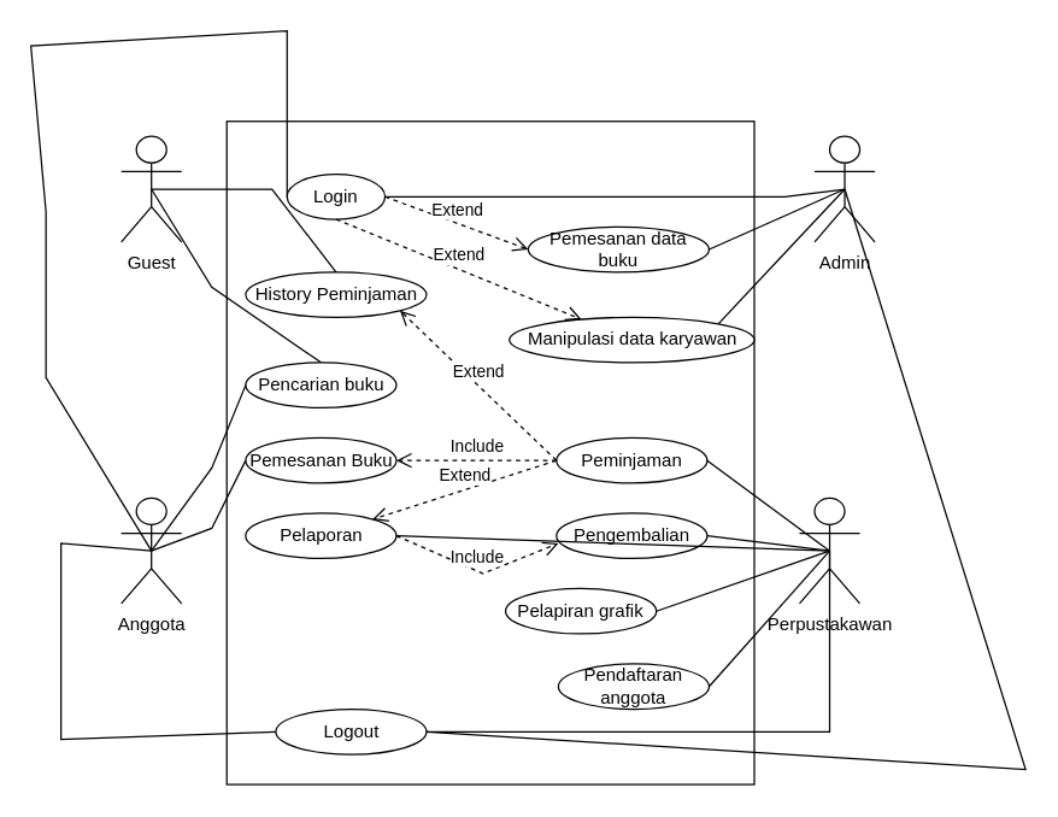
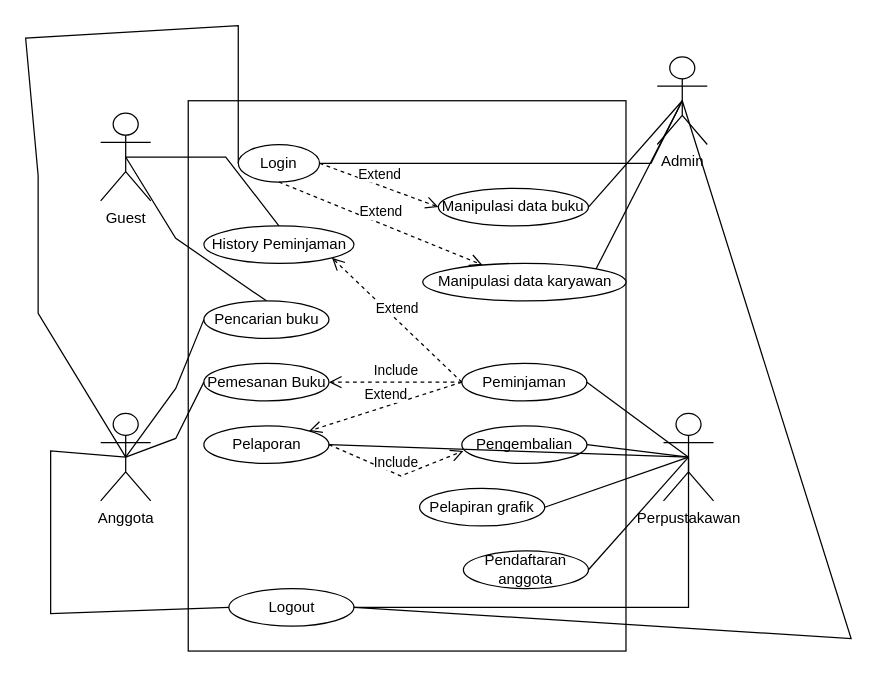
  <mxCell id="0" />
  <mxCell id="1" parent="0" />
  <mxCell id="2" value="Guest" style="shape=umlActor;verticalLabelPosition=bottom;verticalAlign=top;html=1;" vertex="1" parent="1"><mxGeometry x="80" y="90" width="40" height="70" as="geometry" /></mxCell>
  <mxCell id="3" value="&lt;div&gt;&lt;br&gt;&lt;/div&gt;" style="html=1;whiteSpace=wrap;" vertex="1" parent="1"><mxGeometry x="150" y="80" width="350" height="440" as="geometry" /></mxCell>
  <mxCell id="4" value="Login" style="ellipse;whiteSpace=wrap;html=1;" vertex="1" parent="1"><mxGeometry x="190" y="115" width="65" height="30" as="geometry" /></mxCell>
- <mxCell id="5" value="Pemesanan data buku" style="ellipse;whiteSpace=wrap;html=1;" vertex="1" parent="1"><mxGeometry x="350" y="150" width="120" height="30" as="geometry" /></mxCell>
+ <mxCell id="5" value="Manipulasi data buku" style="ellipse;whiteSpace=wrap;html=1;" vertex="1" parent="1"><mxGeometry x="350" y="150" width="120" height="30" as="geometry" /></mxCell>
  <mxCell id="6" value="History Peminjaman" style="ellipse;whiteSpace=wrap;html=1;" vertex="1" parent="1"><mxGeometry x="162.5" y="180" width="120" height="30" as="geometry" /></mxCell>
  <mxCell id="7" value="Manipulasi data karyawan" style="ellipse;whiteSpace=wrap;html=1;" vertex="1" parent="1"><mxGeometry x="337.5" y="210" width="162.5" height="30" as="geometry" /></mxCell>
  <mxCell id="8" value="Pencarian buku" style="ellipse;whiteSpace=wrap;html=1;" vertex="1" parent="1"><mxGeometry x="162.5" y="240" width="100" height="30" as="geometry" /></mxCell>
  <mxCell id="9" value="Pemesanan Buku" style="ellipse;whiteSpace=wrap;html=1;" vertex="1" parent="1"><mxGeometry x="162.5" y="290" width="100" height="30" as="geometry" /></mxCell>
  <mxCell id="10" value="Pelaporan" style="ellipse;whiteSpace=wrap;html=1;" vertex="1" parent="1"><mxGeometry x="162.5" y="340" width="100" height="30" as="geometry" /></mxCell>
  <mxCell id="11" style="edgeStyle=orthogonalEdgeStyle;rounded=0;orthogonalLoop=1;jettySize=auto;html=1;exitX=0.5;exitY=1;exitDx=0;exitDy=0;" edge="1" parent="1" source="8" target="8"><mxGeometry relative="1" as="geometry" /></mxCell>
  <mxCell id="12" value="Peminjaman" style="ellipse;whiteSpace=wrap;html=1;" vertex="1" parent="1"><mxGeometry x="368.75" y="290" width="100" height="30" as="geometry" /></mxCell>
  <mxCell id="13" value="Pengembalian" style="ellipse;whiteSpace=wrap;html=1;" vertex="1" parent="1"><mxGeometry x="368.75" y="340" width="100" height="30" as="geometry" /></mxCell>
  <mxCell id="14" value="Pelapiran grafik" style="ellipse;whiteSpace=wrap;html=1;" vertex="1" parent="1"><mxGeometry x="335" y="390" width="100" height="30" as="geometry" /></mxCell>
  <mxCell id="15" value="Pendaftaran anggota" style="ellipse;whiteSpace=wrap;html=1;" vertex="1" parent="1"><mxGeometry x="370" y="440" width="100" height="30" as="geometry" /></mxCell>
  <mxCell id="16" value="Logout" style="ellipse;whiteSpace=wrap;html=1;" vertex="1" parent="1"><mxGeometry x="182.5" y="470" width="100" height="30" as="geometry" /></mxCell>
  <mxCell id="17" value="Anggota" style="shape=umlActor;verticalLabelPosition=bottom;verticalAlign=top;html=1;" vertex="1" parent="1"><mxGeometry x="80" y="330" width="40" height="70" as="geometry" /></mxCell>
- <mxCell id="18" value="Admin" style="shape=umlActor;verticalLabelPosition=bottom;verticalAlign=top;html=1;" vertex="1" parent="1"><mxGeometry x="540" y="90" width="40" height="70" as="geometry" /></mxCell>
+ <mxCell id="18" value="Admin" style="shape=umlActor;verticalLabelPosition=bottom;verticalAlign=top;html=1;" vertex="1" parent="1"><mxGeometry x="525" y="45" width="40" height="70" as="geometry" /></mxCell>
  <mxCell id="19" value="Perpustakawan" style="shape=umlActor;verticalLabelPosition=bottom;verticalAlign=top;html=1;" vertex="1" parent="1"><mxGeometry x="530" y="330" width="40" height="70" as="geometry" /></mxCell>
  <mxCell id="20" value="" style="endArrow=none;html=1;rounded=0;entryX=0.5;entryY=0;entryDx=0;entryDy=0;exitX=0.5;exitY=0.5;exitDx=0;exitDy=0;exitPerimeter=0;" edge="1" parent="1" source="2" target="6"><mxGeometry width="50" height="50" relative="1" as="geometry"><mxPoint x="120" y="125" as="sourcePoint" /><mxPoint x="330" y="240" as="targetPoint" /><Array as="points"><mxPoint x="180" y="125" /></Array></mxGeometry></mxCell>
  <mxCell id="21" value="" style="endArrow=none;html=1;rounded=0;entryX=0.5;entryY=0;entryDx=0;entryDy=0;exitX=0.5;exitY=0.5;exitDx=0;exitDy=0;exitPerimeter=0;" edge="1" parent="1" source="2" target="8"><mxGeometry width="50" height="50" relative="1" as="geometry"><mxPoint x="120" y="130" as="sourcePoint" /><mxPoint x="233" y="190" as="targetPoint" /><Array as="points"><mxPoint x="140" y="190" /></Array></mxGeometry></mxCell>
  <mxCell id="22" value="" style="endArrow=none;html=1;rounded=0;exitX=0.5;exitY=0.5;exitDx=0;exitDy=0;exitPerimeter=0;entryX=0;entryY=0.5;entryDx=0;entryDy=0;" edge="1" parent="1" source="17" target="8"><mxGeometry width="50" height="50" relative="1" as="geometry"><mxPoint x="280" y="290" as="sourcePoint" /><mxPoint x="330" y="240" as="targetPoint" /><Array as="points"><mxPoint x="140" y="310" /></Array></mxGeometry></mxCell>
  <mxCell id="23" value="" style="endArrow=none;html=1;rounded=0;exitX=0.5;exitY=0.5;exitDx=0;exitDy=0;exitPerimeter=0;entryX=0;entryY=0.5;entryDx=0;entryDy=0;" edge="1" parent="1" source="17" target="9"><mxGeometry width="50" height="50" relative="1" as="geometry"><mxPoint x="110" y="375" as="sourcePoint" /><mxPoint x="173" y="265" as="targetPoint" /><Array as="points"><mxPoint x="140" y="350" /></Array></mxGeometry></mxCell>
  <mxCell id="24" value="" style="endArrow=none;html=1;rounded=0;exitX=0.5;exitY=0.5;exitDx=0;exitDy=0;exitPerimeter=0;entryX=0;entryY=0.5;entryDx=0;entryDy=0;" edge="1" parent="1" source="17" target="4"><mxGeometry width="50" height="50" relative="1" as="geometry"><mxPoint x="110" y="375" as="sourcePoint" /><mxPoint x="173" y="265" as="targetPoint" /><Array as="points"><mxPoint x="30" y="250" /><mxPoint x="30" y="140" /><mxPoint x="20" y="30" /><mxPoint x="190" y="20" /></Array></mxGeometry></mxCell>
  <mxCell id="25" value="" style="endArrow=none;html=1;rounded=0;exitX=0.5;exitY=0.5;exitDx=0;exitDy=0;exitPerimeter=0;entryX=0;entryY=0.5;entryDx=0;entryDy=0;" edge="1" parent="1" source="17" target="16"><mxGeometry width="50" height="50" relative="1" as="geometry"><mxPoint x="280" y="290" as="sourcePoint" /><mxPoint x="330" y="240" as="targetPoint" /><Array as="points"><mxPoint x="40" y="360" /><mxPoint x="40" y="490" /></Array></mxGeometry></mxCell>
  <mxCell id="26" value="" style="endArrow=none;html=1;rounded=0;entryX=0.5;entryY=0.5;entryDx=0;entryDy=0;entryPerimeter=0;exitX=1;exitY=0.5;exitDx=0;exitDy=0;" edge="1" parent="1" source="4" target="18"><mxGeometry width="50" height="50" relative="1" as="geometry"><mxPoint x="560" y="240" as="sourcePoint" /><mxPoint x="610" y="190" as="targetPoint" /><Array as="points"><mxPoint x="520" y="130" /></Array></mxGeometry></mxCell>
  <mxCell id="27" value="" style="endArrow=none;html=1;rounded=0;entryX=1;entryY=0.5;entryDx=0;entryDy=0;exitX=0.5;exitY=0.5;exitDx=0;exitDy=0;exitPerimeter=0;" edge="1" parent="1" source="18" target="5"><mxGeometry width="50" height="50" relative="1" as="geometry"><mxPoint x="280" y="290" as="sourcePoint" /><mxPoint x="330" y="240" as="targetPoint" /></mxGeometry></mxCell>
  <mxCell id="28" value="" style="endArrow=none;html=1;rounded=0;entryX=1;entryY=0;entryDx=0;entryDy=0;exitX=0.5;exitY=0.5;exitDx=0;exitDy=0;exitPerimeter=0;" edge="1" parent="1" source="18" target="7"><mxGeometry width="50" height="50" relative="1" as="geometry"><mxPoint x="280" y="290" as="sourcePoint" /><mxPoint x="330" y="240" as="targetPoint" /></mxGeometry></mxCell>
  <mxCell id="29" value="" style="endArrow=none;html=1;rounded=0;entryX=0.5;entryY=0.5;entryDx=0;entryDy=0;entryPerimeter=0;exitX=1;exitY=0.5;exitDx=0;exitDy=0;" edge="1" parent="1" source="16" target="18"><mxGeometry width="50" height="50" relative="1" as="geometry"><mxPoint x="560" y="270" as="sourcePoint" /><mxPoint x="610" y="220" as="targetPoint" /><Array as="points"><mxPoint x="680" y="510" /></Array></mxGeometry></mxCell>
  <mxCell id="30" value="" style="endArrow=none;html=1;rounded=0;exitX=1;exitY=0.5;exitDx=0;exitDy=0;entryX=0.5;entryY=0.5;entryDx=0;entryDy=0;entryPerimeter=0;" edge="1" parent="1" source="12" target="19"><mxGeometry width="50" height="50" relative="1" as="geometry"><mxPoint x="630" y="260" as="sourcePoint" /><mxPoint x="680" y="210" as="targetPoint" /></mxGeometry></mxCell>
  <mxCell id="31" value="" style="endArrow=none;html=1;rounded=0;entryX=1;entryY=0.5;entryDx=0;entryDy=0;exitX=0.5;exitY=0.5;exitDx=0;exitDy=0;exitPerimeter=0;" edge="1" parent="1" source="19" target="13"><mxGeometry width="50" height="50" relative="1" as="geometry"><mxPoint x="280" y="330" as="sourcePoint" /><mxPoint x="330" y="280" as="targetPoint" /></mxGeometry></mxCell>
  <mxCell id="32" value="" style="endArrow=none;html=1;rounded=0;entryX=1;entryY=0.5;entryDx=0;entryDy=0;exitX=0.5;exitY=0.5;exitDx=0;exitDy=0;exitPerimeter=0;" edge="1" parent="1" source="19" target="14"><mxGeometry width="50" height="50" relative="1" as="geometry"><mxPoint x="280" y="330" as="sourcePoint" /><mxPoint x="330" y="280" as="targetPoint" /></mxGeometry></mxCell>
  <mxCell id="33" value="" style="endArrow=none;html=1;rounded=0;entryX=1;entryY=0.5;entryDx=0;entryDy=0;exitX=0.5;exitY=0.5;exitDx=0;exitDy=0;exitPerimeter=0;" edge="1" parent="1" source="19" target="15"><mxGeometry width="50" height="50" relative="1" as="geometry"><mxPoint x="280" y="330" as="sourcePoint" /><mxPoint x="330" y="280" as="targetPoint" /></mxGeometry></mxCell>
  <mxCell id="34" value="Extend" style="html=1;verticalAlign=bottom;endArrow=open;dashed=1;endSize=8;curved=0;rounded=0;exitX=0.5;exitY=1;exitDx=0;exitDy=0;" edge="1" parent="1" source="4" target="7"><mxGeometry relative="1" as="geometry"><mxPoint x="350" y="310" as="sourcePoint" /><mxPoint x="270" y="310" as="targetPoint" /></mxGeometry></mxCell>
  <mxCell id="35" value="Extend" style="html=1;verticalAlign=bottom;endArrow=open;dashed=1;endSize=8;curved=0;rounded=0;exitX=1;exitY=0.5;exitDx=0;exitDy=0;entryX=0;entryY=0.5;entryDx=0;entryDy=0;" edge="1" parent="1" source="4" target="5"><mxGeometry relative="1" as="geometry"><mxPoint x="350" y="310" as="sourcePoint" /><mxPoint x="270" y="310" as="targetPoint" /></mxGeometry></mxCell>
  <mxCell id="36" value="Extend" style="html=1;verticalAlign=bottom;endArrow=open;dashed=1;endSize=8;curved=0;rounded=0;exitX=0;exitY=0.5;exitDx=0;exitDy=0;entryX=1;entryY=1;entryDx=0;entryDy=0;" edge="1" parent="1" source="12" target="6"><mxGeometry relative="1" as="geometry"><mxPoint x="265" y="140" as="sourcePoint" /><mxPoint x="360" y="175" as="targetPoint" /></mxGeometry></mxCell>
  <mxCell id="37" value="Extend" style="html=1;verticalAlign=bottom;endArrow=open;dashed=1;endSize=8;curved=0;rounded=0;exitX=0;exitY=0.5;exitDx=0;exitDy=0;" edge="1" parent="1" source="12" target="10"><mxGeometry relative="1" as="geometry"><mxPoint x="379" y="315" as="sourcePoint" /><mxPoint x="275" y="216" as="targetPoint" /></mxGeometry></mxCell>
  <mxCell id="38" value="Include" style="html=1;verticalAlign=bottom;endArrow=open;dashed=1;endSize=8;curved=0;rounded=0;exitX=0;exitY=0.5;exitDx=0;exitDy=0;entryX=1;entryY=0.5;entryDx=0;entryDy=0;" edge="1" parent="1" source="12" target="9"><mxGeometry relative="1" as="geometry"><mxPoint x="379" y="315" as="sourcePoint" /><mxPoint x="273" y="265" as="targetPoint" /></mxGeometry></mxCell>
  <mxCell id="39" value="" style="endArrow=none;html=1;rounded=0;exitX=1;exitY=0.5;exitDx=0;exitDy=0;entryX=0.5;entryY=0.5;entryDx=0;entryDy=0;entryPerimeter=0;" edge="1" parent="1" source="10" target="19"><mxGeometry width="50" height="50" relative="1" as="geometry"><mxPoint x="280" y="330" as="sourcePoint" /><mxPoint x="550" y="370" as="targetPoint" /></mxGeometry></mxCell>
  <mxCell id="40" value="Include" style="html=1;verticalAlign=bottom;endArrow=open;dashed=1;endSize=8;curved=0;rounded=0;exitX=1;exitY=0.5;exitDx=0;exitDy=0;" edge="1" parent="1" source="10"><mxGeometry relative="1" as="geometry"><mxPoint x="379" y="315" as="sourcePoint" /><mxPoint x="370" y="360" as="targetPoint" /><Array as="points"><mxPoint x="320" y="380" /></Array></mxGeometry></mxCell>
  <mxCell id="41" value="" style="endArrow=none;html=1;rounded=0;entryX=0.5;entryY=0.5;entryDx=0;entryDy=0;entryPerimeter=0;exitX=1;exitY=0.5;exitDx=0;exitDy=0;" edge="1" parent="1" source="16" target="19"><mxGeometry width="50" height="50" relative="1" as="geometry"><mxPoint x="280" y="330" as="sourcePoint" /><mxPoint x="330" y="280" as="targetPoint" /><Array as="points"><mxPoint x="550" y="485" /></Array></mxGeometry></mxCell>
